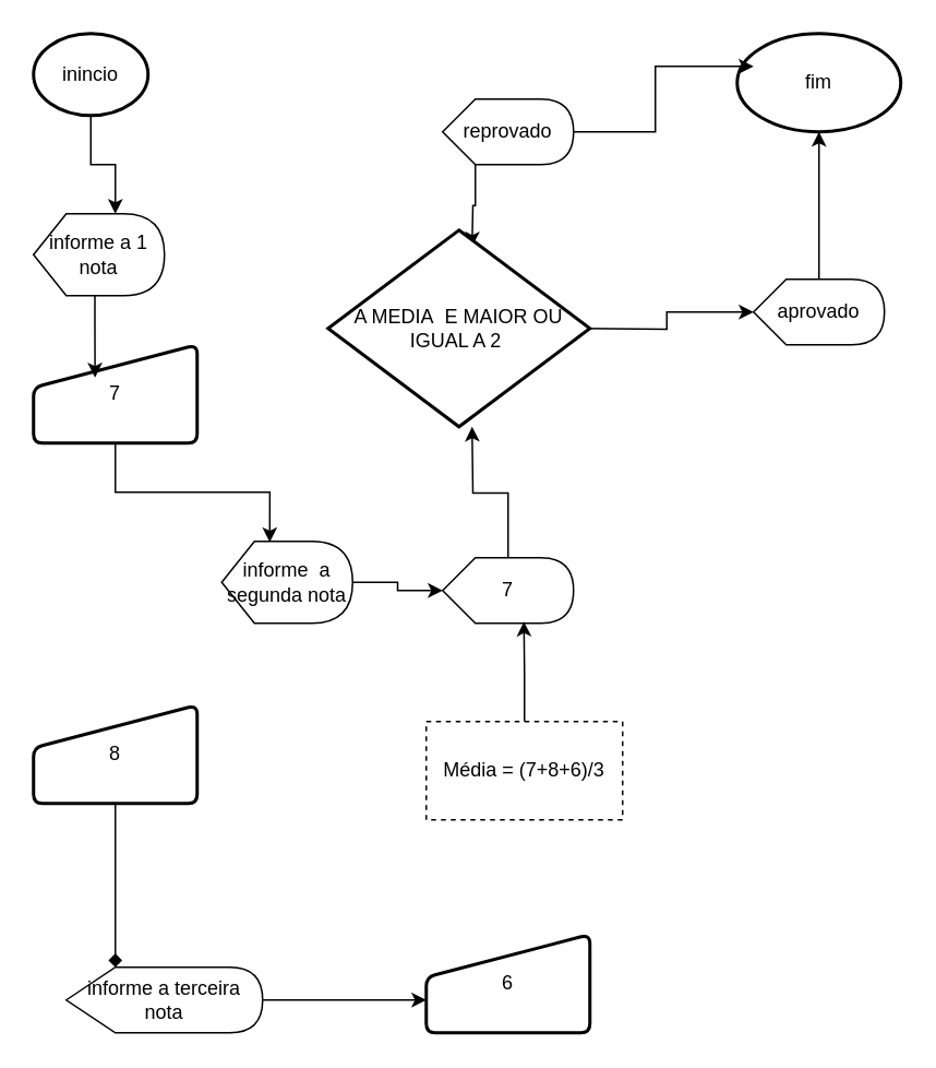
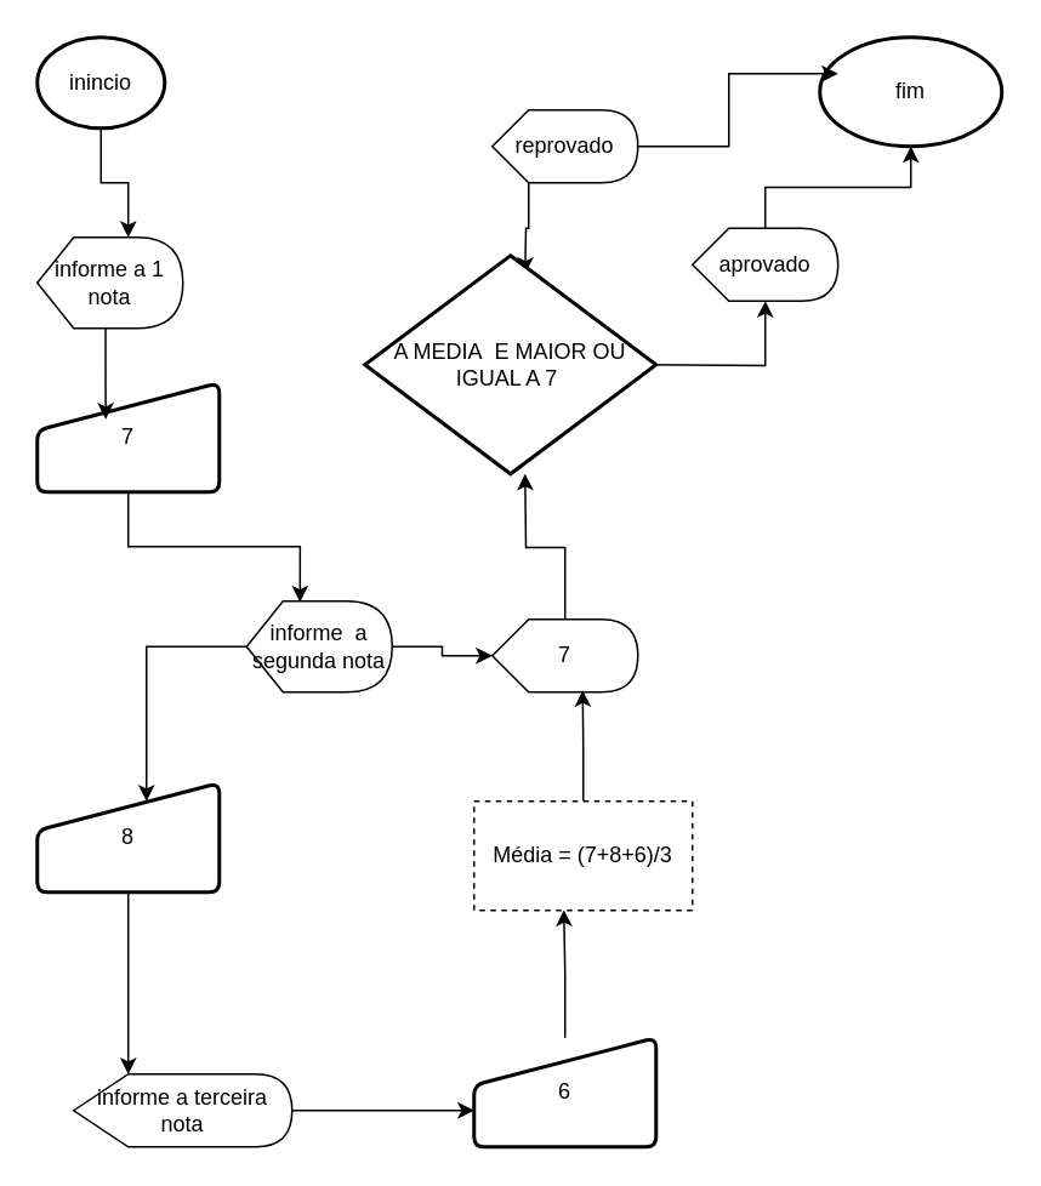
  <mxCell id="0" />
  <mxCell id="1" parent="0" />
  <mxCell id="2" style="edgeStyle=orthogonalEdgeStyle;rounded=0;orthogonalLoop=1;jettySize=auto;html=1;exitX=0.5;exitY=1;exitDx=0;exitDy=0;exitPerimeter=0;entryX=0.625;entryY=0;entryDx=0;entryDy=0;entryPerimeter=0;" parent="1" source="3" target="14" edge="1"><mxGeometry relative="1" as="geometry" /></mxCell>
  <mxCell id="3" value="&lt;font style=&quot;vertical-align: inherit&quot;&gt;&lt;font style=&quot;vertical-align: inherit&quot;&gt;inincio&lt;/font&gt;&lt;/font&gt;" style="strokeWidth=2;html=1;shape=mxgraph.flowchart.start_1;whiteSpace=wrap;" parent="1" vertex="1"><mxGeometry x="20" y="20" width="70" height="50" as="geometry" /></mxCell>
  <mxCell id="4" style="edgeStyle=orthogonalEdgeStyle;rounded=0;orthogonalLoop=1;jettySize=auto;html=1;exitX=0.5;exitY=1;exitDx=0;exitDy=0;entryX=0.367;entryY=0.01;entryDx=0;entryDy=0;entryPerimeter=0;" parent="1" source="5" target="24" edge="1"><mxGeometry relative="1" as="geometry" /></mxCell>
  <mxCell id="5" value="&lt;font style=&quot;vertical-align: inherit&quot;&gt;&lt;font style=&quot;vertical-align: inherit&quot;&gt;7&lt;/font&gt;&lt;/font&gt;" style="html=1;strokeWidth=2;shape=manualInput;whiteSpace=wrap;rounded=1;size=26;arcSize=11;" parent="1" vertex="1"><mxGeometry x="20" y="210" width="100" height="60" as="geometry" /></mxCell>
- <mxCell id="6" style="edgeStyle=orthogonalEdgeStyle;rounded=0;orthogonalLoop=1;jettySize=auto;html=1;entryX=0;entryY=0;entryDx=30;entryDy=0;entryPerimeter=0;endArrow=diamond;" parent="1" source="7" target="26" edge="1"><mxGeometry relative="1" as="geometry" /></mxCell>
+ <mxCell id="6" style="edgeStyle=orthogonalEdgeStyle;rounded=0;orthogonalLoop=1;jettySize=auto;html=1;entryX=0;entryY=0;entryDx=30;entryDy=0;entryPerimeter=0;" parent="1" source="7" target="26" edge="1"><mxGeometry relative="1" as="geometry" /></mxCell>
  <mxCell id="7" value="&lt;font style=&quot;vertical-align: inherit&quot;&gt;&lt;font style=&quot;vertical-align: inherit&quot;&gt;8&lt;/font&gt;&lt;/font&gt;" style="html=1;strokeWidth=2;shape=manualInput;whiteSpace=wrap;rounded=1;size=26;arcSize=11;" parent="1" vertex="1"><mxGeometry x="20" y="430" width="100" height="60" as="geometry" /></mxCell>
+ <mxCell id="8" style="edgeStyle=orthogonalEdgeStyle;rounded=0;orthogonalLoop=1;jettySize=auto;html=1;entryX=0.411;entryY=0.995;entryDx=0;entryDy=0;entryPerimeter=0;" parent="1" source="9" target="28" edge="1"><mxGeometry relative="1" as="geometry" /></mxCell>
  <mxCell id="9" value="&lt;font style=&quot;vertical-align: inherit&quot;&gt;&lt;font style=&quot;vertical-align: inherit&quot;&gt;6&lt;/font&gt;&lt;/font&gt;" style="html=1;strokeWidth=2;shape=manualInput;whiteSpace=wrap;rounded=1;size=26;arcSize=11;" parent="1" vertex="1"><mxGeometry x="260" y="570" width="100" height="60" as="geometry" /></mxCell>
  <mxCell id="10" style="edgeStyle=orthogonalEdgeStyle;rounded=0;orthogonalLoop=1;jettySize=auto;html=1;exitX=1;exitY=0.5;exitDx=0;exitDy=0;exitPerimeter=0;" parent="1" target="21" edge="1"><mxGeometry relative="1" as="geometry"><mxPoint x="353" y="200" as="sourcePoint" /></mxGeometry></mxCell>
  <mxCell id="11" value="&lt;font style=&quot;vertical-align: inherit&quot;&gt;&lt;font style=&quot;vertical-align: inherit&quot;&gt;fim&lt;/font&gt;&lt;/font&gt;" style="strokeWidth=2;html=1;shape=mxgraph.flowchart.start_1;whiteSpace=wrap;" parent="1" vertex="1"><mxGeometry x="450" y="20" width="100" height="60" as="geometry" /></mxCell>
  <mxCell id="12" style="edgeStyle=orthogonalEdgeStyle;rounded=0;orthogonalLoop=1;jettySize=auto;html=1;exitX=0;exitY=0.5;exitDx=0;exitDy=0;exitPerimeter=0;" parent="1" source="14" edge="1"><mxGeometry relative="1" as="geometry"><mxPoint x="39.69" y="139.724" as="targetPoint" /></mxGeometry></mxCell>
  <mxCell id="13" style="edgeStyle=orthogonalEdgeStyle;rounded=0;orthogonalLoop=1;jettySize=auto;html=1;exitX=0;exitY=0;exitDx=37.5;exitDy=50;exitPerimeter=0;entryX=0.376;entryY=0.333;entryDx=0;entryDy=0;entryPerimeter=0;" parent="1" source="14" target="5" edge="1"><mxGeometry relative="1" as="geometry" /></mxCell>
  <mxCell id="14" value="&lt;font style=&quot;vertical-align: inherit&quot;&gt;&lt;font style=&quot;vertical-align: inherit&quot;&gt;informe a 1 nota&lt;/font&gt;&lt;/font&gt;" style="shape=display;whiteSpace=wrap;html=1;" parent="1" vertex="1"><mxGeometry x="20" y="130" width="80" height="50" as="geometry" /></mxCell>
  <mxCell id="15" style="edgeStyle=orthogonalEdgeStyle;rounded=0;orthogonalLoop=1;jettySize=auto;html=1;entryX=0.1;entryY=0.333;entryDx=0;entryDy=0;entryPerimeter=0;" parent="1" source="17" target="11" edge="1"><mxGeometry relative="1" as="geometry" /></mxCell>
  <mxCell id="16" style="edgeStyle=orthogonalEdgeStyle;rounded=0;orthogonalLoop=1;jettySize=auto;html=1;exitX=0;exitY=0;exitDx=20;exitDy=40;exitPerimeter=0;entryX=0.5;entryY=0;entryDx=0;entryDy=0;entryPerimeter=0;" parent="1" source="17" edge="1"><mxGeometry relative="1" as="geometry"><mxPoint x="288" y="150" as="targetPoint" /></mxGeometry></mxCell>
  <mxCell id="17" value="&lt;font style=&quot;vertical-align: inherit&quot;&gt;&lt;font style=&quot;vertical-align: inherit&quot;&gt;reprovado&lt;/font&gt;&lt;/font&gt;" style="shape=display;whiteSpace=wrap;html=1;" parent="1" vertex="1"><mxGeometry x="270" y="60" width="80" height="40" as="geometry" /></mxCell>
  <mxCell id="18" style="edgeStyle=orthogonalEdgeStyle;rounded=0;orthogonalLoop=1;jettySize=auto;html=1;entryX=0.5;entryY=1;entryDx=0;entryDy=0;entryPerimeter=0;" parent="1" source="19" edge="1"><mxGeometry relative="1" as="geometry"><mxPoint x="288" y="260" as="targetPoint" /></mxGeometry></mxCell>
  <mxCell id="19" value="&lt;font style=&quot;vertical-align: inherit&quot;&gt;&lt;font style=&quot;vertical-align: inherit&quot;&gt;7&lt;/font&gt;&lt;/font&gt;" style="shape=display;whiteSpace=wrap;html=1;" parent="1" vertex="1"><mxGeometry x="270" y="340" width="80" height="40" as="geometry" /></mxCell>
  <mxCell id="20" style="edgeStyle=orthogonalEdgeStyle;rounded=0;orthogonalLoop=1;jettySize=auto;html=1;entryX=0.5;entryY=1;entryDx=0;entryDy=0;entryPerimeter=0;" parent="1" source="21" target="11" edge="1"><mxGeometry relative="1" as="geometry" /></mxCell>
- <mxCell id="21" value="&lt;font style=&quot;vertical-align: inherit&quot;&gt;&lt;font style=&quot;vertical-align: inherit&quot;&gt;aprovado&lt;/font&gt;&lt;/font&gt;" style="shape=display;whiteSpace=wrap;html=1;" parent="1" vertex="1"><mxGeometry x="460" y="170" width="80" height="40" as="geometry" /></mxCell>
+ <mxCell id="21" value="&lt;font style=&quot;vertical-align: inherit&quot;&gt;&lt;font style=&quot;vertical-align: inherit&quot;&gt;aprovado&lt;/font&gt;&lt;/font&gt;" style="shape=display;whiteSpace=wrap;html=1;" parent="1" vertex="1"><mxGeometry x="380" y="125" width="80" height="40" as="geometry" /></mxCell>
  <mxCell id="22" style="edgeStyle=orthogonalEdgeStyle;rounded=0;orthogonalLoop=1;jettySize=auto;html=1;" parent="1" source="24" target="19" edge="1"><mxGeometry relative="1" as="geometry" /></mxCell>
+ <mxCell id="23" style="edgeStyle=orthogonalEdgeStyle;rounded=0;orthogonalLoop=1;jettySize=auto;html=1;entryX=0.6;entryY=0.167;entryDx=0;entryDy=0;entryPerimeter=0;" parent="1" source="24" target="7" edge="1"><mxGeometry relative="1" as="geometry" /></mxCell>
  <mxCell id="24" value="&lt;font style=&quot;vertical-align: inherit&quot;&gt;&lt;font style=&quot;vertical-align: inherit&quot;&gt;informe&amp;nbsp; a segunda nota&lt;/font&gt;&lt;/font&gt;" style="shape=display;whiteSpace=wrap;html=1;" parent="1" vertex="1"><mxGeometry x="135" y="330" width="80" height="50" as="geometry" /></mxCell>
  <mxCell id="25" style="edgeStyle=orthogonalEdgeStyle;rounded=0;orthogonalLoop=1;jettySize=auto;html=1;entryX=0;entryY=0.667;entryDx=0;entryDy=0;entryPerimeter=0;" parent="1" source="26" target="9" edge="1"><mxGeometry relative="1" as="geometry" /></mxCell>
  <mxCell id="26" value="&lt;font style=&quot;vertical-align: inherit&quot;&gt;&lt;font style=&quot;vertical-align: inherit&quot;&gt;informe a terceira nota&lt;/font&gt;&lt;/font&gt;" style="shape=display;whiteSpace=wrap;html=1;" parent="1" vertex="1"><mxGeometry x="40" y="590" width="120" height="40" as="geometry" /></mxCell>
  <mxCell id="27" style="edgeStyle=orthogonalEdgeStyle;rounded=0;orthogonalLoop=1;jettySize=auto;html=1;entryX=0.621;entryY=0.976;entryDx=0;entryDy=0;entryPerimeter=0;" parent="1" source="28" target="19" edge="1"><mxGeometry relative="1" as="geometry" /></mxCell>
  <mxCell id="28" value="&lt;font style=&quot;vertical-align: inherit&quot;&gt;&lt;font style=&quot;vertical-align: inherit&quot;&gt;Média = (7+8+6)/3&lt;/font&gt;&lt;/font&gt;" style="rounded=0;whiteSpace=wrap;html=1;dashed=1;" parent="1" vertex="1"><mxGeometry x="260" y="440" width="120" height="60" as="geometry" /></mxCell>
- <mxCell id="29" value="&lt;font style=&quot;vertical-align: inherit&quot;&gt;&lt;font style=&quot;vertical-align: inherit&quot;&gt;A MEDIA&amp;nbsp; E MAIOR OU IGUAL A 2&amp;nbsp;&lt;/font&gt;&lt;/font&gt;" style="strokeWidth=2;html=1;shape=mxgraph.flowchart.decision;whiteSpace=wrap;" parent="1" vertex="1"><mxGeometry x="200" y="140" width="160" height="120" as="geometry" /></mxCell>
+ <mxCell id="29" value="&lt;font style=&quot;vertical-align: inherit&quot;&gt;&lt;font style=&quot;vertical-align: inherit&quot;&gt;A MEDIA&amp;nbsp; E MAIOR OU IGUAL A 7&amp;nbsp;&lt;/font&gt;&lt;/font&gt;" style="strokeWidth=2;html=1;shape=mxgraph.flowchart.decision;whiteSpace=wrap;" parent="1" vertex="1"><mxGeometry x="200" y="140" width="160" height="120" as="geometry" /></mxCell>
